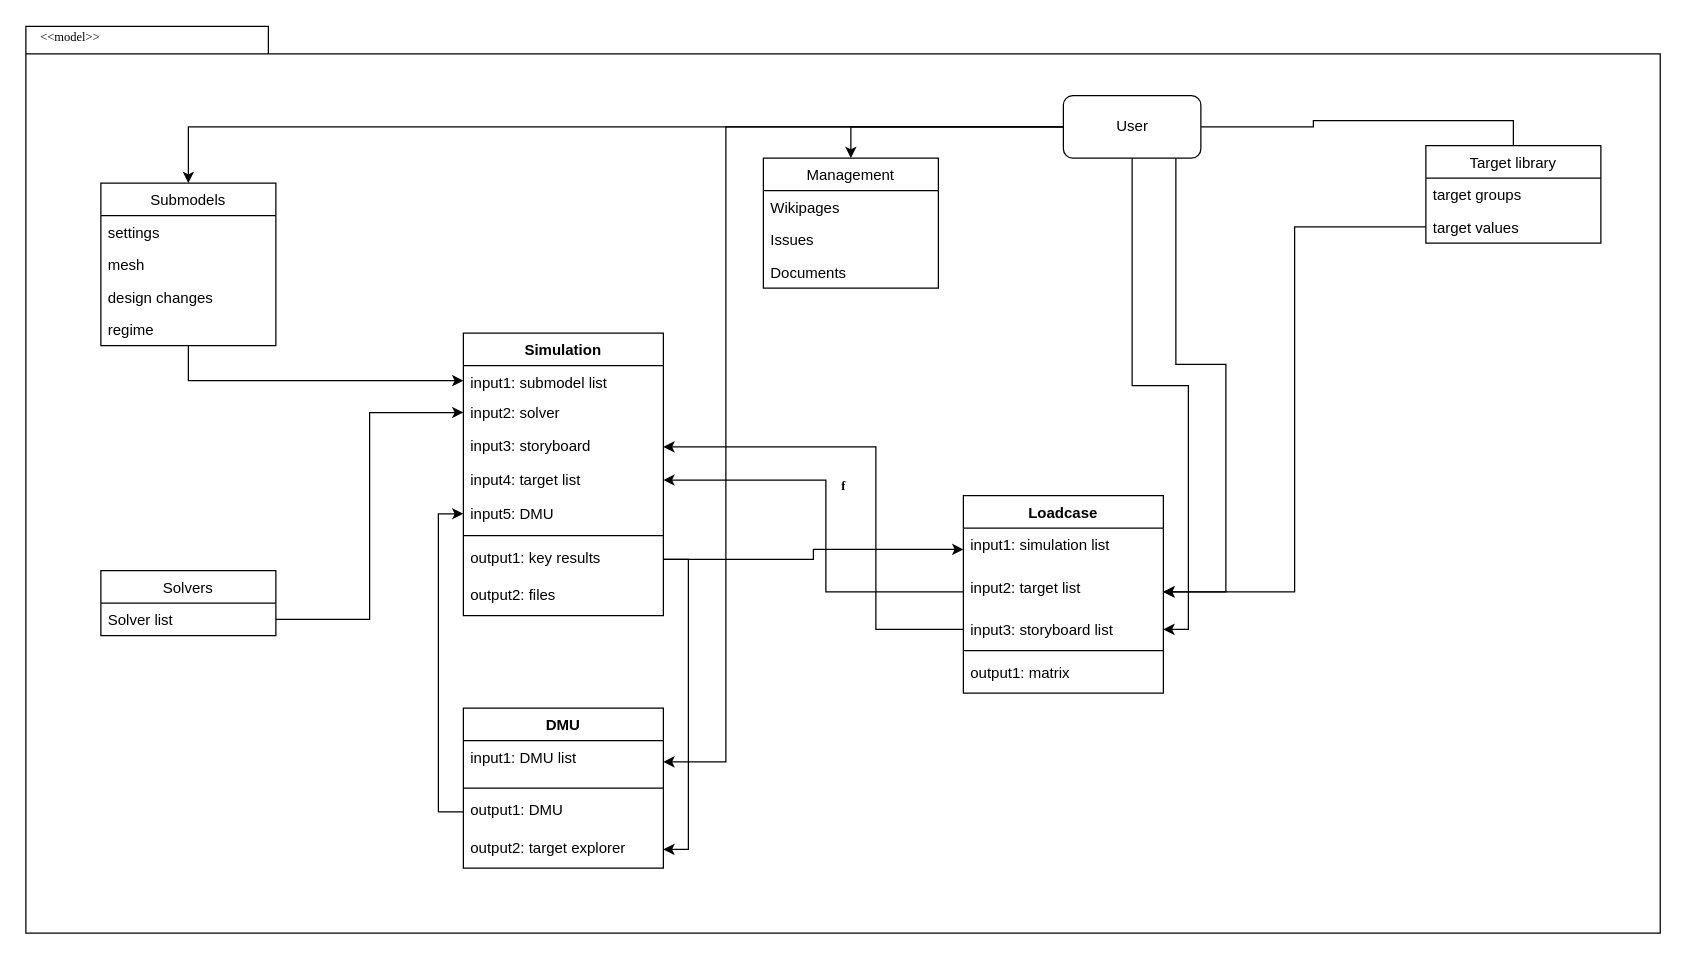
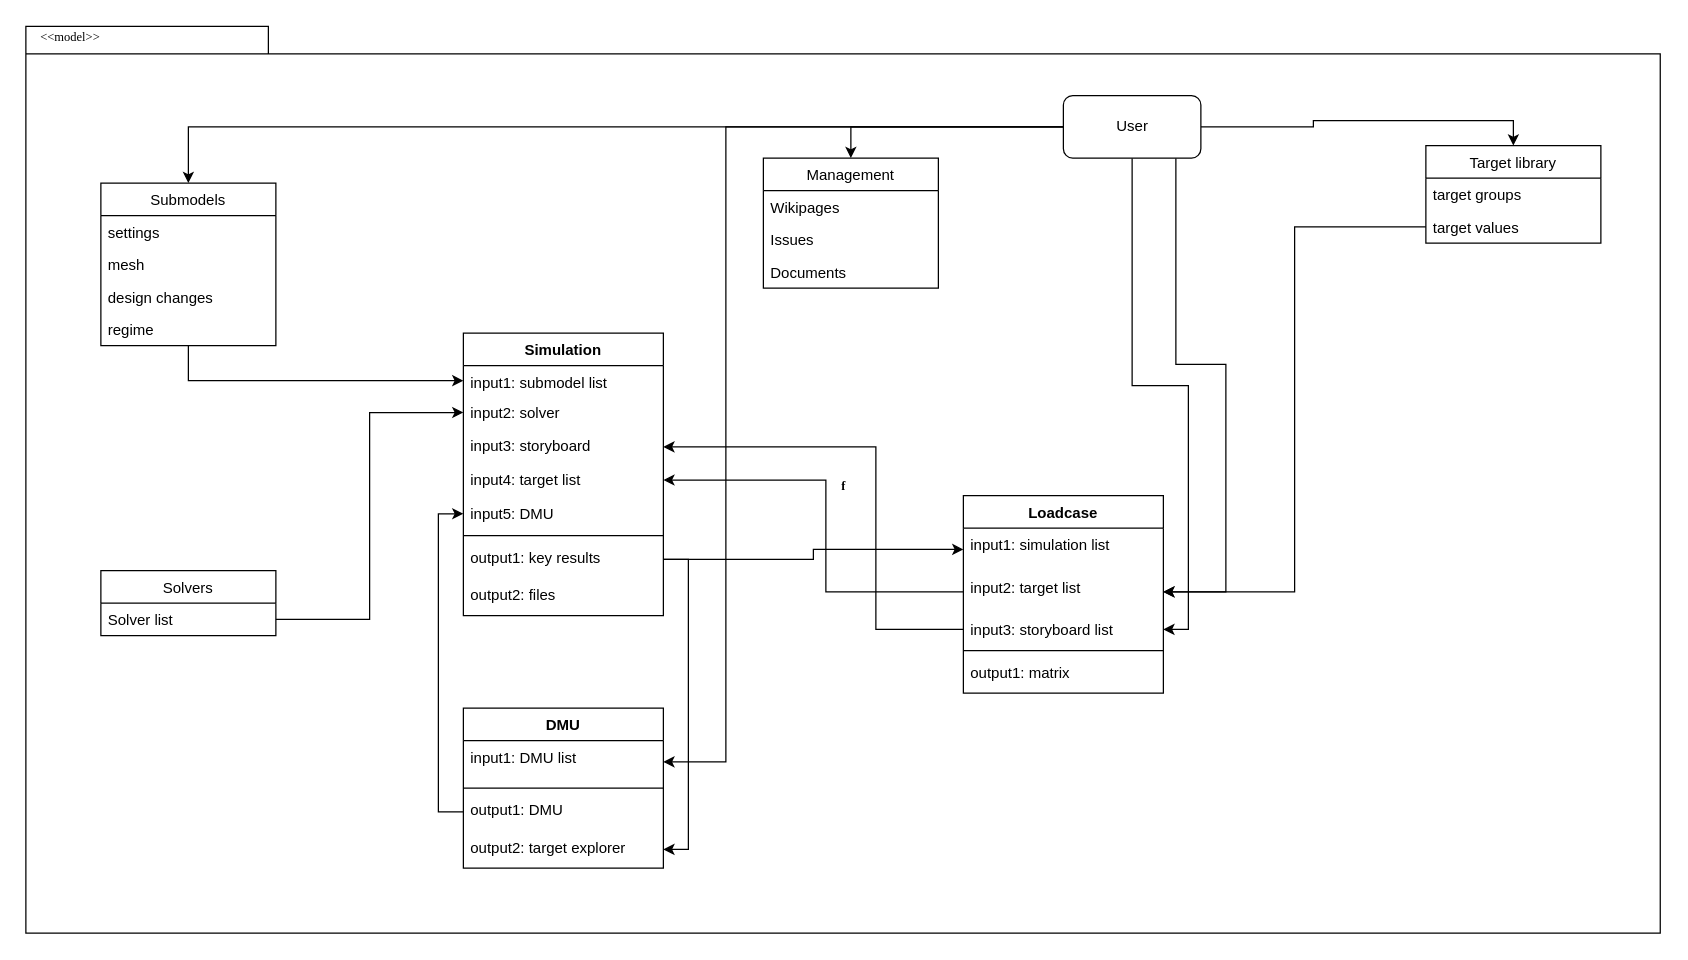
  <mxCell id="0" />
  <mxCell id="1" parent="0" />
  <mxCell id="2" value="f" style="shape=folder;fontStyle=1;spacingTop=10;tabWidth=194;tabHeight=22;tabPosition=left;html=1;rounded=0;shadow=0;comic=0;labelBackgroundColor=none;strokeWidth=1;fillColor=none;fontFamily=Verdana;fontSize=10;align=center;" parent="1" vertex="1"><mxGeometry x="20" y="20.5" width="1307.5" height="725.5" as="geometry" /></mxCell>
  <mxCell id="3" value="&amp;lt;&amp;lt;model&amp;gt;&amp;gt;" style="text;html=1;align=left;verticalAlign=top;spacingTop=-4;fontSize=10;fontFamily=Verdana" parent="1" vertex="1"><mxGeometry x="30" y="20.5" width="130" height="20" as="geometry" /></mxCell>
  <mxCell id="4" value="Simulation" style="swimlane;fontStyle=1;align=center;verticalAlign=top;childLayout=stackLayout;horizontal=1;startSize=26;horizontalStack=0;resizeParent=1;resizeParentMax=0;resizeLast=0;collapsible=1;marginBottom=0;" vertex="1" parent="1"><mxGeometry x="370" y="266" width="160" height="226" as="geometry"><mxRectangle x="940" y="337" width="90" height="26" as="alternateBounds" /></mxGeometry></mxCell>
  <mxCell id="5" value="input1: submodel list" style="text;strokeColor=none;fillColor=none;align=left;verticalAlign=top;spacingLeft=4;spacingRight=4;overflow=hidden;rotatable=0;points=[[0,0.5],[1,0.5]];portConstraint=eastwest;" vertex="1" parent="4"><mxGeometry y="26" width="160" height="24" as="geometry" /></mxCell>
  <mxCell id="6" value="input2: solver" style="text;strokeColor=none;fillColor=none;align=left;verticalAlign=top;spacingLeft=4;spacingRight=4;overflow=hidden;rotatable=0;points=[[0,0.5],[1,0.5]];portConstraint=eastwest;" vertex="1" parent="4"><mxGeometry y="50" width="160" height="27" as="geometry" /></mxCell>
  <mxCell id="7" value="input3: storyboard" style="text;strokeColor=none;fillColor=none;align=left;verticalAlign=top;spacingLeft=4;spacingRight=4;overflow=hidden;rotatable=0;points=[[0,0.5],[1,0.5]];portConstraint=eastwest;" vertex="1" parent="4"><mxGeometry y="77" width="160" height="27" as="geometry" /></mxCell>
  <mxCell id="8" value="input4: target list" style="text;strokeColor=none;fillColor=none;align=left;verticalAlign=top;spacingLeft=4;spacingRight=4;overflow=hidden;rotatable=0;points=[[0,0.5],[1,0.5]];portConstraint=eastwest;" vertex="1" parent="4"><mxGeometry y="104" width="160" height="27" as="geometry" /></mxCell>
  <mxCell id="9" value="input5: DMU" style="text;strokeColor=none;fillColor=none;align=left;verticalAlign=top;spacingLeft=4;spacingRight=4;overflow=hidden;rotatable=0;points=[[0,0.5],[1,0.5]];portConstraint=eastwest;" vertex="1" parent="4"><mxGeometry y="131" width="160" height="27" as="geometry" /></mxCell>
  <mxCell id="10" value="" style="line;strokeWidth=1;fillColor=none;align=left;verticalAlign=middle;spacingTop=-1;spacingLeft=3;spacingRight=3;rotatable=0;labelPosition=right;points=[];portConstraint=eastwest;" vertex="1" parent="4"><mxGeometry y="158" width="160" height="8" as="geometry" /></mxCell>
  <mxCell id="11" value="output1: key results&#10;" style="text;strokeColor=none;fillColor=none;align=left;verticalAlign=top;spacingLeft=4;spacingRight=4;overflow=hidden;rotatable=0;points=[[0,0.5],[1,0.5]];portConstraint=eastwest;" vertex="1" parent="4"><mxGeometry y="166" width="160" height="30" as="geometry" /></mxCell>
  <mxCell id="12" value="output2: files" style="text;strokeColor=none;fillColor=none;align=left;verticalAlign=top;spacingLeft=4;spacingRight=4;overflow=hidden;rotatable=0;points=[[0,0.5],[1,0.5]];portConstraint=eastwest;" vertex="1" parent="4"><mxGeometry y="196" width="160" height="30" as="geometry" /></mxCell>
  <mxCell id="13" style="edgeStyle=orthogonalEdgeStyle;rounded=0;orthogonalLoop=1;jettySize=auto;html=1;" edge="1" parent="1" source="14" target="5"><mxGeometry relative="1" as="geometry" /></mxCell>
  <mxCell id="14" value="Submodels" style="swimlane;fontStyle=0;childLayout=stackLayout;horizontal=1;startSize=26;fillColor=none;horizontalStack=0;resizeParent=1;resizeParentMax=0;resizeLast=0;collapsible=1;marginBottom=0;" vertex="1" parent="1"><mxGeometry x="80" y="146" width="140" height="130" as="geometry" /></mxCell>
  <mxCell id="15" value="settings" style="text;strokeColor=none;fillColor=none;align=left;verticalAlign=top;spacingLeft=4;spacingRight=4;overflow=hidden;rotatable=0;points=[[0,0.5],[1,0.5]];portConstraint=eastwest;" vertex="1" parent="14"><mxGeometry y="26" width="140" height="26" as="geometry" /></mxCell>
  <mxCell id="16" value="mesh" style="text;strokeColor=none;fillColor=none;align=left;verticalAlign=top;spacingLeft=4;spacingRight=4;overflow=hidden;rotatable=0;points=[[0,0.5],[1,0.5]];portConstraint=eastwest;" vertex="1" parent="14"><mxGeometry y="52" width="140" height="26" as="geometry" /></mxCell>
  <mxCell id="17" value="design changes" style="text;strokeColor=none;fillColor=none;align=left;verticalAlign=top;spacingLeft=4;spacingRight=4;overflow=hidden;rotatable=0;points=[[0,0.5],[1,0.5]];portConstraint=eastwest;" vertex="1" parent="14"><mxGeometry y="78" width="140" height="26" as="geometry" /></mxCell>
  <mxCell id="18" value="regime" style="text;strokeColor=none;fillColor=none;align=left;verticalAlign=top;spacingLeft=4;spacingRight=4;overflow=hidden;rotatable=0;points=[[0,0.5],[1,0.5]];portConstraint=eastwest;" vertex="1" parent="14"><mxGeometry y="104" width="140" height="26" as="geometry" /></mxCell>
  <mxCell id="19" value="Loadcase" style="swimlane;fontStyle=1;align=center;verticalAlign=top;childLayout=stackLayout;horizontal=1;startSize=26;horizontalStack=0;resizeParent=1;resizeParentMax=0;resizeLast=0;collapsible=1;marginBottom=0;" vertex="1" parent="1"><mxGeometry x="770" y="396" width="160" height="158" as="geometry"><mxRectangle x="940" y="337" width="90" height="26" as="alternateBounds" /></mxGeometry></mxCell>
  <mxCell id="20" value="input1: simulation list" style="text;strokeColor=none;fillColor=none;align=left;verticalAlign=top;spacingLeft=4;spacingRight=4;overflow=hidden;rotatable=0;points=[[0,0.5],[1,0.5]];portConstraint=eastwest;" vertex="1" parent="19"><mxGeometry y="26" width="160" height="34" as="geometry" /></mxCell>
  <mxCell id="21" value="input2: target list" style="text;strokeColor=none;fillColor=none;align=left;verticalAlign=top;spacingLeft=4;spacingRight=4;overflow=hidden;rotatable=0;points=[[0,0.5],[1,0.5]];portConstraint=eastwest;" vertex="1" parent="19"><mxGeometry y="60" width="160" height="34" as="geometry" /></mxCell>
  <mxCell id="22" value="input3: storyboard list" style="text;strokeColor=none;fillColor=none;align=left;verticalAlign=top;spacingLeft=4;spacingRight=4;overflow=hidden;rotatable=0;points=[[0,0.5],[1,0.5]];portConstraint=eastwest;" vertex="1" parent="19"><mxGeometry y="94" width="160" height="26" as="geometry" /></mxCell>
  <mxCell id="23" value="" style="line;strokeWidth=1;fillColor=none;align=left;verticalAlign=middle;spacingTop=-1;spacingLeft=3;spacingRight=3;rotatable=0;labelPosition=right;points=[];portConstraint=eastwest;" vertex="1" parent="19"><mxGeometry y="120" width="160" height="8" as="geometry" /></mxCell>
  <mxCell id="24" value="output1: matrix" style="text;strokeColor=none;fillColor=none;align=left;verticalAlign=top;spacingLeft=4;spacingRight=4;overflow=hidden;rotatable=0;points=[[0,0.5],[1,0.5]];portConstraint=eastwest;" vertex="1" parent="19"><mxGeometry y="128" width="160" height="30" as="geometry" /></mxCell>
  <mxCell id="25" value="Target library" style="swimlane;fontStyle=0;childLayout=stackLayout;horizontal=1;startSize=26;fillColor=none;horizontalStack=0;resizeParent=1;resizeParentMax=0;resizeLast=0;collapsible=1;marginBottom=0;" vertex="1" parent="1"><mxGeometry x="1140" y="116" width="140" height="78" as="geometry" /></mxCell>
  <mxCell id="26" value="target groups" style="text;strokeColor=none;fillColor=none;align=left;verticalAlign=top;spacingLeft=4;spacingRight=4;overflow=hidden;rotatable=0;points=[[0,0.5],[1,0.5]];portConstraint=eastwest;" vertex="1" parent="25"><mxGeometry y="26" width="140" height="26" as="geometry" /></mxCell>
  <mxCell id="27" value="target values" style="text;strokeColor=none;fillColor=none;align=left;verticalAlign=top;spacingLeft=4;spacingRight=4;overflow=hidden;rotatable=0;points=[[0,0.5],[1,0.5]];portConstraint=eastwest;" vertex="1" parent="25"><mxGeometry y="52" width="140" height="26" as="geometry" /></mxCell>
  <mxCell id="28" value="Solvers" style="swimlane;fontStyle=0;childLayout=stackLayout;horizontal=1;startSize=26;fillColor=none;horizontalStack=0;resizeParent=1;resizeParentMax=0;resizeLast=0;collapsible=1;marginBottom=0;" vertex="1" parent="1"><mxGeometry x="80" y="456" width="140" height="52" as="geometry" /></mxCell>
  <mxCell id="29" value="Solver list" style="text;strokeColor=none;fillColor=none;align=left;verticalAlign=top;spacingLeft=4;spacingRight=4;overflow=hidden;rotatable=0;points=[[0,0.5],[1,0.5]];portConstraint=eastwest;" vertex="1" parent="28"><mxGeometry y="26" width="140" height="26" as="geometry" /></mxCell>
  <mxCell id="30" style="edgeStyle=orthogonalEdgeStyle;rounded=0;orthogonalLoop=1;jettySize=auto;html=1;exitX=1;exitY=0.5;exitDx=0;exitDy=0;entryX=0;entryY=0.5;entryDx=0;entryDy=0;" edge="1" parent="1" source="29" target="6"><mxGeometry relative="1" as="geometry" /></mxCell>
  <mxCell id="31" style="edgeStyle=orthogonalEdgeStyle;rounded=0;orthogonalLoop=1;jettySize=auto;html=1;entryX=1;entryY=0.5;entryDx=0;entryDy=0;" edge="1" parent="1" source="21" target="8"><mxGeometry relative="1" as="geometry"><Array as="points"><mxPoint x="660" y="473" /><mxPoint x="660" y="384" /></Array></mxGeometry></mxCell>
  <mxCell id="32" style="edgeStyle=orthogonalEdgeStyle;rounded=0;orthogonalLoop=1;jettySize=auto;html=1;entryX=0.5;entryY=0;entryDx=0;entryDy=0;" edge="1" parent="1" source="38" target="14"><mxGeometry relative="1" as="geometry" /></mxCell>
- <mxCell id="33" style="edgeStyle=orthogonalEdgeStyle;rounded=0;orthogonalLoop=1;jettySize=auto;html=1;entryX=0.5;entryY=0;entryDx=0;entryDy=0;endArrow=none;" edge="1" parent="1" source="38" target="25"><mxGeometry relative="1" as="geometry" /></mxCell>
+ <mxCell id="33" style="edgeStyle=orthogonalEdgeStyle;rounded=0;orthogonalLoop=1;jettySize=auto;html=1;entryX=0.5;entryY=0;entryDx=0;entryDy=0;" edge="1" parent="1" source="38" target="25"><mxGeometry relative="1" as="geometry" /></mxCell>
  <mxCell id="34" style="edgeStyle=orthogonalEdgeStyle;rounded=0;orthogonalLoop=1;jettySize=auto;html=1;entryX=1;entryY=0.5;entryDx=0;entryDy=0;" edge="1" parent="1" source="38" target="22"><mxGeometry relative="1" as="geometry" /></mxCell>
  <mxCell id="35" style="edgeStyle=orthogonalEdgeStyle;rounded=0;orthogonalLoop=1;jettySize=auto;html=1;entryX=1;entryY=0.5;entryDx=0;entryDy=0;" edge="1" parent="1" source="38" target="21"><mxGeometry relative="1" as="geometry"><Array as="points"><mxPoint x="940" y="291" /><mxPoint x="980" y="291" /><mxPoint x="980" y="473" /></Array></mxGeometry></mxCell>
  <mxCell id="36" style="edgeStyle=orthogonalEdgeStyle;rounded=0;orthogonalLoop=1;jettySize=auto;html=1;entryX=0.5;entryY=0;entryDx=0;entryDy=0;" edge="1" parent="1" source="38" target="39"><mxGeometry relative="1" as="geometry" /></mxCell>
  <mxCell id="37" style="edgeStyle=orthogonalEdgeStyle;rounded=0;orthogonalLoop=1;jettySize=auto;html=1;" edge="1" parent="1" source="38" target="47"><mxGeometry relative="1" as="geometry"><Array as="points"><mxPoint x="580" y="101" /><mxPoint x="580" y="609" /></Array></mxGeometry></mxCell>
  <mxCell id="38" value="User" style="html=1;rounded=1;" vertex="1" parent="1"><mxGeometry x="850" y="76" width="110" height="50" as="geometry" /></mxCell>
  <mxCell id="39" value="Management" style="swimlane;fontStyle=0;childLayout=stackLayout;horizontal=1;startSize=26;fillColor=none;horizontalStack=0;resizeParent=1;resizeParentMax=0;resizeLast=0;collapsible=1;marginBottom=0;" vertex="1" parent="1"><mxGeometry x="610" y="126" width="140" height="104" as="geometry" /></mxCell>
  <mxCell id="40" value="Wikipages" style="text;strokeColor=none;fillColor=none;align=left;verticalAlign=top;spacingLeft=4;spacingRight=4;overflow=hidden;rotatable=0;points=[[0,0.5],[1,0.5]];portConstraint=eastwest;" vertex="1" parent="39"><mxGeometry y="26" width="140" height="26" as="geometry" /></mxCell>
  <mxCell id="41" value="Issues" style="text;strokeColor=none;fillColor=none;align=left;verticalAlign=top;spacingLeft=4;spacingRight=4;overflow=hidden;rotatable=0;points=[[0,0.5],[1,0.5]];portConstraint=eastwest;" vertex="1" parent="39"><mxGeometry y="52" width="140" height="26" as="geometry" /></mxCell>
  <mxCell id="42" value="Documents" style="text;strokeColor=none;fillColor=none;align=left;verticalAlign=top;spacingLeft=4;spacingRight=4;overflow=hidden;rotatable=0;points=[[0,0.5],[1,0.5]];portConstraint=eastwest;" vertex="1" parent="39"><mxGeometry y="78" width="140" height="26" as="geometry" /></mxCell>
  <mxCell id="43" style="edgeStyle=orthogonalEdgeStyle;rounded=0;orthogonalLoop=1;jettySize=auto;html=1;entryX=1;entryY=0.5;entryDx=0;entryDy=0;" edge="1" parent="1" source="27" target="21"><mxGeometry relative="1" as="geometry" /></mxCell>
  <mxCell id="44" style="edgeStyle=orthogonalEdgeStyle;rounded=0;orthogonalLoop=1;jettySize=auto;html=1;" edge="1" parent="1" source="22" target="7"><mxGeometry relative="1" as="geometry"><Array as="points"><mxPoint x="700" y="503" /><mxPoint x="700" y="357" /></Array></mxGeometry></mxCell>
  <mxCell id="45" style="edgeStyle=orthogonalEdgeStyle;rounded=0;orthogonalLoop=1;jettySize=auto;html=1;exitX=1;exitY=0.5;exitDx=0;exitDy=0;entryX=0;entryY=0.5;entryDx=0;entryDy=0;" edge="1" parent="1" source="11" target="20"><mxGeometry relative="1" as="geometry" /></mxCell>
  <mxCell id="46" value="DMU" style="swimlane;fontStyle=1;align=center;verticalAlign=top;childLayout=stackLayout;horizontal=1;startSize=26;horizontalStack=0;resizeParent=1;resizeParentMax=0;resizeLast=0;collapsible=1;marginBottom=0;" vertex="1" parent="1"><mxGeometry x="370" y="566" width="160" height="128" as="geometry"><mxRectangle x="940" y="337" width="90" height="26" as="alternateBounds" /></mxGeometry></mxCell>
  <mxCell id="47" value="input1: DMU list" style="text;strokeColor=none;fillColor=none;align=left;verticalAlign=top;spacingLeft=4;spacingRight=4;overflow=hidden;rotatable=0;points=[[0,0.5],[1,0.5]];portConstraint=eastwest;" vertex="1" parent="46"><mxGeometry y="26" width="160" height="34" as="geometry" /></mxCell>
  <mxCell id="48" value="" style="line;strokeWidth=1;fillColor=none;align=left;verticalAlign=middle;spacingTop=-1;spacingLeft=3;spacingRight=3;rotatable=0;labelPosition=right;points=[];portConstraint=eastwest;" vertex="1" parent="46"><mxGeometry y="60" width="160" height="8" as="geometry" /></mxCell>
  <mxCell id="49" value="output1: DMU" style="text;strokeColor=none;fillColor=none;align=left;verticalAlign=top;spacingLeft=4;spacingRight=4;overflow=hidden;rotatable=0;points=[[0,0.5],[1,0.5]];portConstraint=eastwest;" vertex="1" parent="46"><mxGeometry y="68" width="160" height="30" as="geometry" /></mxCell>
  <mxCell id="50" value="output2: target explorer" style="text;strokeColor=none;fillColor=none;align=left;verticalAlign=top;spacingLeft=4;spacingRight=4;overflow=hidden;rotatable=0;points=[[0,0.5],[1,0.5]];portConstraint=eastwest;" vertex="1" parent="46"><mxGeometry y="98" width="160" height="30" as="geometry" /></mxCell>
  <mxCell id="51" style="edgeStyle=orthogonalEdgeStyle;rounded=0;orthogonalLoop=1;jettySize=auto;html=1;exitX=0;exitY=0.5;exitDx=0;exitDy=0;entryX=0;entryY=0.5;entryDx=0;entryDy=0;" edge="1" parent="1" source="49" target="9"><mxGeometry relative="1" as="geometry" /></mxCell>
  <mxCell id="52" style="edgeStyle=orthogonalEdgeStyle;rounded=0;orthogonalLoop=1;jettySize=auto;html=1;exitX=1;exitY=0.5;exitDx=0;exitDy=0;entryX=1;entryY=0.5;entryDx=0;entryDy=0;" edge="1" parent="1" source="11" target="50"><mxGeometry relative="1" as="geometry" /></mxCell>
